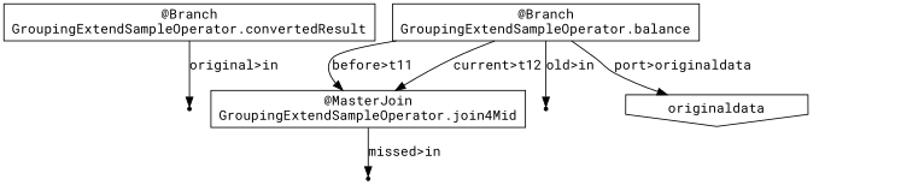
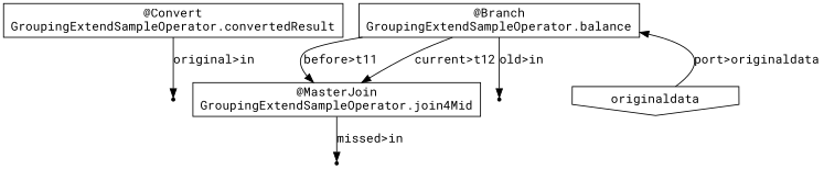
  digraph {
    fontname="Roboto Mono"
    node [fontname="Roboto Mono" shape=box]
    edge [fontname="Roboto Mono"]
-   n1 [label="@Branch\nGroupingExtendSampleOperator.convertedResult"]
+   n1 [label="@Convert\nGroupingExtendSampleOperator.convertedResult"]
    "06eaf2f5-bd51-4c23-9cb1-71683b9ea268" [shape=point]
    n3 [label="@Branch\nGroupingExtendSampleOperator.balance"]
    n4 [label="@MasterJoin\nGroupingExtendSampleOperator.join4Mid"]
    "76ecb76c-69a0-42f2-9fa9-782adf5221f8" [shape=point]
    "e1d18d8e-cd1b-4de8-96b8-b868ed934c97" [shape=point]
    n7 [label=originaldata shape=invhouse]
    n1 -> "06eaf2f5-bd51-4c23-9cb1-71683b9ea268" [label="original>in"]
    n3 -> n4 [label="before>t11"]
    n3 -> n4 [label="current>t12"]
    n3 -> "76ecb76c-69a0-42f2-9fa9-782adf5221f8" [label="old>in"]
    n4 -> "e1d18d8e-cd1b-4de8-96b8-b868ed934c97" [label="missed>in"]
-   n3 -> n7 [label="port>originaldata"]
+   n7 -> n3 [label="port>originaldata"]
  }
